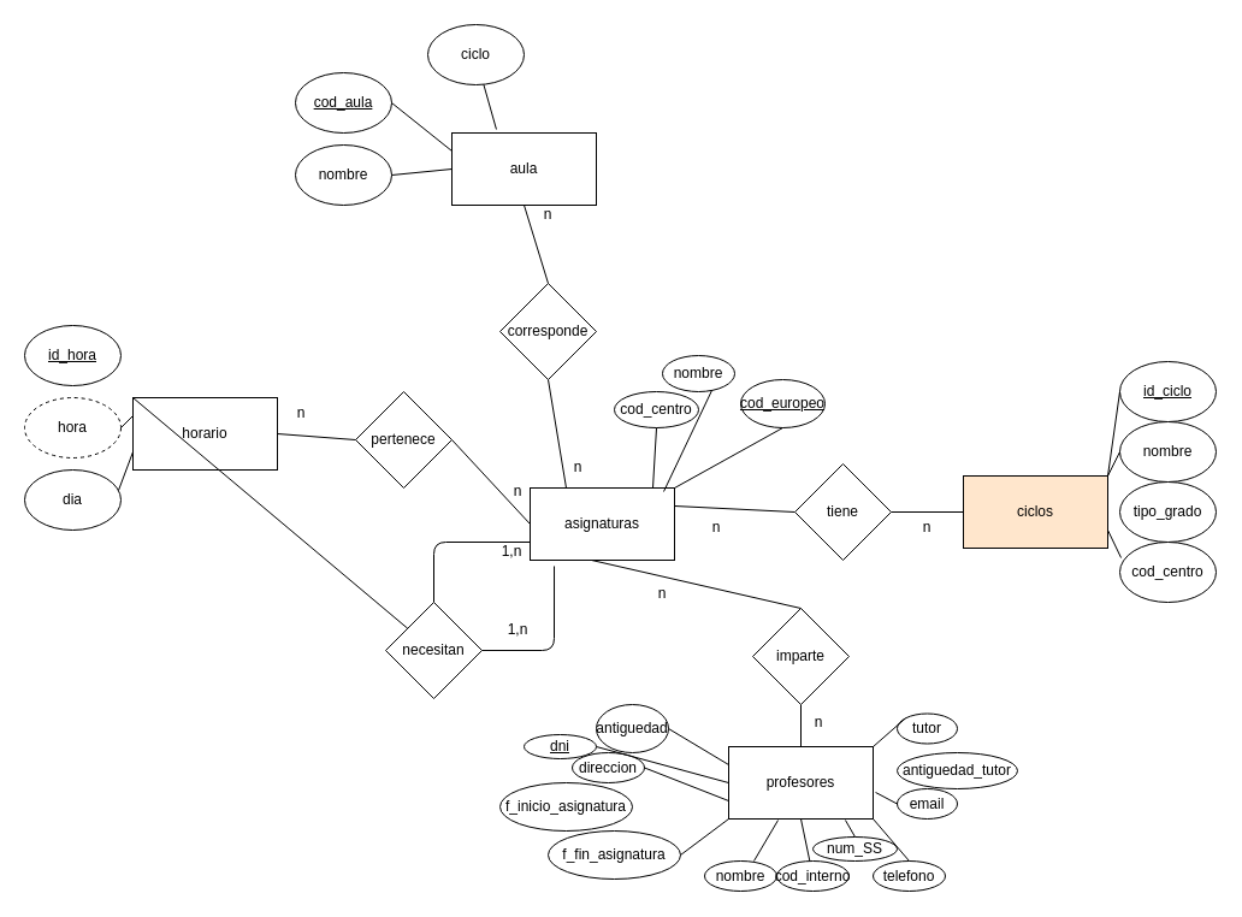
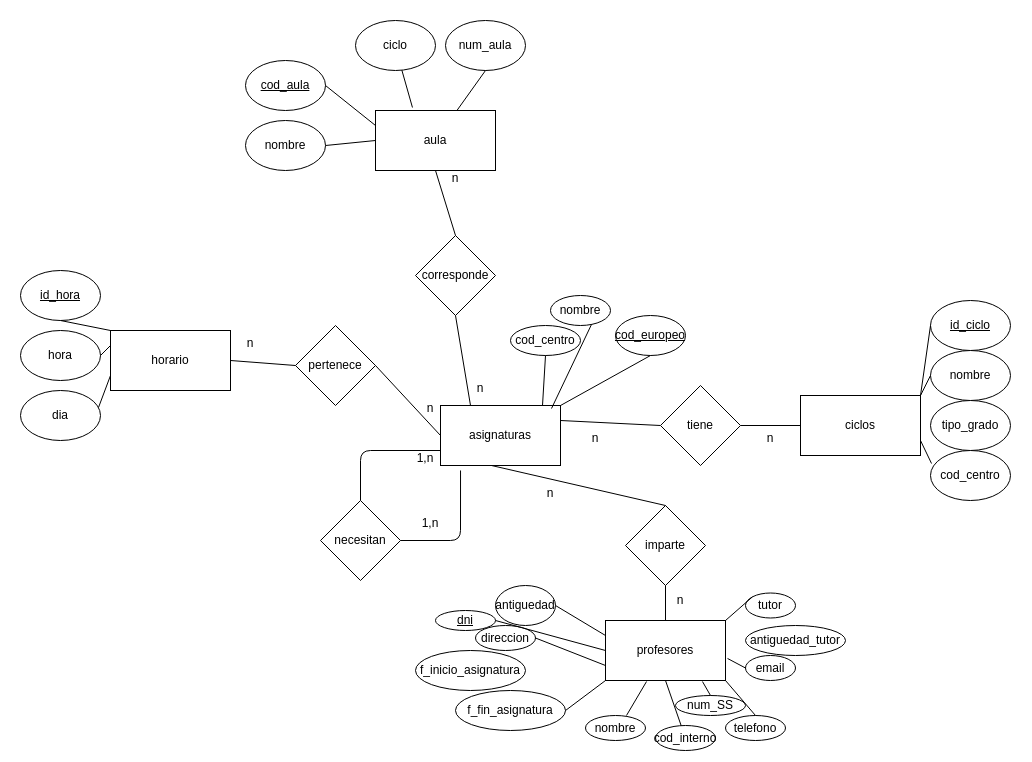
  <mxCell id="0" />
  <mxCell id="1" parent="0" />
  <mxCell id="2" value="asignaturas" style="rounded=0;whiteSpace=wrap;html=1;" vertex="1" parent="1"><mxGeometry x="440" y="405" width="120" height="60" as="geometry" /></mxCell>
  <mxCell id="3" value="nombre" style="ellipse;whiteSpace=wrap;html=1;" vertex="1" parent="1"><mxGeometry x="550" y="295" width="60" height="30" as="geometry" /></mxCell>
  <mxCell id="4" value="cod_centro" style="ellipse;whiteSpace=wrap;html=1;" vertex="1" parent="1"><mxGeometry x="510" y="325" width="70" height="30" as="geometry" /></mxCell>
  <mxCell id="5" value="cod_europeo" style="ellipse;whiteSpace=wrap;html=1;fontStyle=4" vertex="1" parent="1"><mxGeometry x="615" y="315" width="70" height="40" as="geometry" /></mxCell>
- <mxCell id="6" value="&lt;div&gt;ciclos&lt;/div&gt;" style="rounded=0;whiteSpace=wrap;html=1;fillColor=#ffe6cc;" vertex="1" parent="1"><mxGeometry x="800" y="395" width="120" height="60" as="geometry" /></mxCell>
+ <mxCell id="6" value="&lt;div&gt;ciclos&lt;/div&gt;" style="rounded=0;whiteSpace=wrap;html=1;" vertex="1" parent="1"><mxGeometry x="800" y="395" width="120" height="60" as="geometry" /></mxCell>
  <mxCell id="7" value="nombre" style="ellipse;whiteSpace=wrap;html=1;" vertex="1" parent="1"><mxGeometry x="930" y="350" width="80" height="50" as="geometry" /></mxCell>
  <mxCell id="8" value="tipo_grado" style="ellipse;whiteSpace=wrap;html=1;" vertex="1" parent="1"><mxGeometry x="930" y="400" width="80" height="50" as="geometry" /></mxCell>
  <mxCell id="9" value="cod_centro" style="ellipse;whiteSpace=wrap;html=1;" vertex="1" parent="1"><mxGeometry x="930" y="450" width="80" height="50" as="geometry" /></mxCell>
  <mxCell id="10" value="horario" style="rounded=0;whiteSpace=wrap;html=1;" vertex="1" parent="1"><mxGeometry x="110" y="330" width="120" height="60" as="geometry" /></mxCell>
- <mxCell id="11" value="hora" style="ellipse;whiteSpace=wrap;html=1;dashed=1;" vertex="1" parent="1"><mxGeometry x="20" y="330" width="80" height="50" as="geometry" /></mxCell>
+ <mxCell id="11" value="hora" style="ellipse;whiteSpace=wrap;html=1;" vertex="1" parent="1"><mxGeometry x="20" y="330" width="80" height="50" as="geometry" /></mxCell>
  <mxCell id="12" value="dia" style="ellipse;whiteSpace=wrap;html=1;" vertex="1" parent="1"><mxGeometry x="20" y="390" width="80" height="50" as="geometry" /></mxCell>
  <mxCell id="13" value="aula" style="rounded=0;whiteSpace=wrap;html=1;" vertex="1" parent="1"><mxGeometry x="375" y="110" width="120" height="60" as="geometry" /></mxCell>
  <mxCell id="14" value="cod_aula" style="ellipse;whiteSpace=wrap;html=1;fontStyle=4" vertex="1" parent="1"><mxGeometry x="245" y="60" width="80" height="50" as="geometry" /></mxCell>
  <mxCell id="15" value="nombre" style="ellipse;whiteSpace=wrap;html=1;" vertex="1" parent="1"><mxGeometry x="245" y="120" width="80" height="50" as="geometry" /></mxCell>
+ <mxCell id="16" value="num_aula" style="ellipse;whiteSpace=wrap;html=1;" vertex="1" parent="1"><mxGeometry x="445" y="20" width="80" height="50" as="geometry" /></mxCell>
  <mxCell id="17" value="ciclo" style="ellipse;whiteSpace=wrap;html=1;" vertex="1" parent="1"><mxGeometry x="355" y="20" width="80" height="50" as="geometry" /></mxCell>
  <mxCell id="18" value="profesores" style="rounded=0;whiteSpace=wrap;html=1;" vertex="1" parent="1"><mxGeometry x="605" y="620" width="120" height="60" as="geometry" /></mxCell>
  <mxCell id="19" value="nombre" style="ellipse;whiteSpace=wrap;html=1;" vertex="1" parent="1"><mxGeometry x="585" y="715" width="60" height="25" as="geometry" /></mxCell>
  <mxCell id="20" value="direccion" style="ellipse;whiteSpace=wrap;html=1;" vertex="1" parent="1"><mxGeometry x="475" y="625" width="60" height="25" as="geometry" /></mxCell>
  <mxCell id="21" value="telefono" style="ellipse;whiteSpace=wrap;html=1;" vertex="1" parent="1"><mxGeometry x="725" y="715" width="60" height="25" as="geometry" /></mxCell>
  <mxCell id="22" value="email" style="ellipse;whiteSpace=wrap;html=1;" vertex="1" parent="1"><mxGeometry x="745" y="655" width="50" height="25" as="geometry" /></mxCell>
  <mxCell id="23" value="dni" style="ellipse;whiteSpace=wrap;html=1;fontStyle=4" vertex="1" parent="1"><mxGeometry x="435" y="610" width="60" height="20" as="geometry" /></mxCell>
  <mxCell id="24" value="num_SS" style="ellipse;whiteSpace=wrap;html=1;" vertex="1" parent="1"><mxGeometry x="675" y="695" width="70" height="20" as="geometry" /></mxCell>
- <mxCell id="25" value="cod_interno" style="ellipse;whiteSpace=wrap;html=1;" vertex="1" parent="1"><mxGeometry x="645" y="715" width="60" height="25" as="geometry" /></mxCell>
+ <mxCell id="25" value="cod_interno" style="ellipse;whiteSpace=wrap;html=1;" vertex="1" parent="1"><mxGeometry x="655" y="725" width="60" height="25" as="geometry" /></mxCell>
  <mxCell id="26" value="antiguedad" style="ellipse;whiteSpace=wrap;html=1;" vertex="1" parent="1"><mxGeometry x="495" y="585" width="60" height="40" as="geometry" /></mxCell>
  <mxCell id="27" value="tutor" style="ellipse;whiteSpace=wrap;html=1;" vertex="1" parent="1"><mxGeometry x="745" y="592.5" width="50" height="25" as="geometry" /></mxCell>
  <mxCell id="28" value="&lt;div&gt;antiguedad_tutor&lt;/div&gt;" style="ellipse;whiteSpace=wrap;html=1;" vertex="1" parent="1"><mxGeometry x="745" y="625" width="100" height="30" as="geometry" /></mxCell>
  <mxCell id="29" value="imparte" style="rhombus;whiteSpace=wrap;html=1;rotation=0;" vertex="1" parent="1"><mxGeometry x="625" y="505" width="80" height="80" as="geometry" /></mxCell>
  <mxCell id="30" value="" style="endArrow=none;html=1;entryX=0.5;entryY=1;entryDx=0;entryDy=0;exitX=0.5;exitY=0;exitDx=0;exitDy=0;" edge="1" parent="1" source="18" target="29"><mxGeometry width="50" height="50" relative="1" as="geometry"><mxPoint x="465" y="615" as="sourcePoint" /><mxPoint x="515" y="565" as="targetPoint" /></mxGeometry></mxCell>
  <mxCell id="31" value="" style="endArrow=none;html=1;entryX=0.5;entryY=0;entryDx=0;entryDy=0;exitX=0.425;exitY=1;exitDx=0;exitDy=0;exitPerimeter=0;" edge="1" parent="1" source="2" target="29"><mxGeometry width="50" height="50" relative="1" as="geometry"><mxPoint x="240" y="640" as="sourcePoint" /><mxPoint x="290" y="590" as="targetPoint" /></mxGeometry></mxCell>
  <mxCell id="32" value="" style="endArrow=none;html=1;entryX=1;entryY=0.5;entryDx=0;entryDy=0;exitX=0;exitY=0.25;exitDx=0;exitDy=0;" edge="1" parent="1" source="18" target="26"><mxGeometry width="50" height="50" relative="1" as="geometry"><mxPoint x="425" y="625" as="sourcePoint" /><mxPoint x="475" y="575" as="targetPoint" /></mxGeometry></mxCell>
  <mxCell id="33" value="" style="endArrow=none;html=1;entryX=1;entryY=0.5;entryDx=0;entryDy=0;exitX=0;exitY=0.5;exitDx=0;exitDy=0;" edge="1" parent="1" source="18" target="23"><mxGeometry width="50" height="50" relative="1" as="geometry"><mxPoint x="435" y="635" as="sourcePoint" /><mxPoint x="485" y="585" as="targetPoint" /></mxGeometry></mxCell>
  <mxCell id="34" value="" style="endArrow=none;html=1;entryX=1;entryY=0.5;entryDx=0;entryDy=0;exitX=0;exitY=0.75;exitDx=0;exitDy=0;" edge="1" parent="1" source="18" target="20"><mxGeometry width="50" height="50" relative="1" as="geometry"><mxPoint x="445" y="645" as="sourcePoint" /><mxPoint x="495" y="595" as="targetPoint" /></mxGeometry></mxCell>
  <mxCell id="35" value="" style="endArrow=none;html=1;entryX=0.683;entryY=0;entryDx=0;entryDy=0;entryPerimeter=0;exitX=0.342;exitY=1.017;exitDx=0;exitDy=0;exitPerimeter=0;" edge="1" parent="1" source="18" target="19"><mxGeometry width="50" height="50" relative="1" as="geometry"><mxPoint x="455" y="655" as="sourcePoint" /><mxPoint x="505" y="605" as="targetPoint" /></mxGeometry></mxCell>
  <mxCell id="36" value="" style="endArrow=none;html=1;exitX=0.5;exitY=1;exitDx=0;exitDy=0;" edge="1" parent="1" source="18" target="25"><mxGeometry width="50" height="50" relative="1" as="geometry"><mxPoint x="465" y="665" as="sourcePoint" /><mxPoint x="515" y="615" as="targetPoint" /></mxGeometry></mxCell>
  <mxCell id="37" value="" style="endArrow=none;html=1;entryX=0.5;entryY=0;entryDx=0;entryDy=0;exitX=0.808;exitY=1.017;exitDx=0;exitDy=0;exitPerimeter=0;" edge="1" parent="1" source="18" target="24"><mxGeometry width="50" height="50" relative="1" as="geometry"><mxPoint x="475" y="675" as="sourcePoint" /><mxPoint x="525" y="625" as="targetPoint" /></mxGeometry></mxCell>
  <mxCell id="38" value="" style="endArrow=none;html=1;entryX=0.5;entryY=0;entryDx=0;entryDy=0;exitX=1;exitY=1;exitDx=0;exitDy=0;" edge="1" parent="1" source="18" target="21"><mxGeometry width="50" height="50" relative="1" as="geometry"><mxPoint x="485" y="685" as="sourcePoint" /><mxPoint x="535" y="635" as="targetPoint" /></mxGeometry></mxCell>
  <mxCell id="39" value="" style="endArrow=none;html=1;exitX=0;exitY=0;exitDx=0;exitDy=0;entryX=1;entryY=0;entryDx=0;entryDy=0;" edge="1" parent="1" source="27" target="18"><mxGeometry width="50" height="50" relative="1" as="geometry"><mxPoint x="495" y="695" as="sourcePoint" /><mxPoint x="545" y="645" as="targetPoint" /></mxGeometry></mxCell>
  <mxCell id="40" value="" style="endArrow=none;html=1;entryX=0;entryY=0.5;entryDx=0;entryDy=0;exitX=1.017;exitY=0.633;exitDx=0;exitDy=0;exitPerimeter=0;" edge="1" parent="1" source="18" target="22"><mxGeometry width="50" height="50" relative="1" as="geometry"><mxPoint x="515" y="715" as="sourcePoint" /><mxPoint x="565" y="665" as="targetPoint" /></mxGeometry></mxCell>
  <mxCell id="41" value="f_inicio_asignatura" style="ellipse;whiteSpace=wrap;html=1;" vertex="1" parent="1"><mxGeometry x="415" y="650" width="110" height="40" as="geometry" /></mxCell>
  <mxCell id="42" value="f_fin_asignatura" style="ellipse;whiteSpace=wrap;html=1;" vertex="1" parent="1"><mxGeometry x="455" y="690" width="110" height="40" as="geometry" /></mxCell>
  <mxCell id="43" value="" style="endArrow=none;html=1;entryX=1;entryY=0.5;entryDx=0;entryDy=0;exitX=0;exitY=1;exitDx=0;exitDy=0;" edge="1" parent="1" source="18" target="42"><mxGeometry width="50" height="50" relative="1" as="geometry"><mxPoint x="695" y="595" as="sourcePoint" /><mxPoint x="745" y="545" as="targetPoint" /></mxGeometry></mxCell>
  <mxCell id="44" value="pertenece" style="rhombus;whiteSpace=wrap;html=1;" vertex="1" parent="1"><mxGeometry x="295" y="325" width="80" height="80" as="geometry" /></mxCell>
  <mxCell id="45" value="corresponde" style="rhombus;whiteSpace=wrap;html=1;" vertex="1" parent="1"><mxGeometry x="415" y="235" width="80" height="80" as="geometry" /></mxCell>
  <mxCell id="46" value="" style="endArrow=none;html=1;entryX=0.5;entryY=1;entryDx=0;entryDy=0;exitX=0.85;exitY=0;exitDx=0;exitDy=0;exitPerimeter=0;" edge="1" parent="1" source="2" target="4"><mxGeometry width="50" height="50" relative="1" as="geometry"><mxPoint x="460" y="400" as="sourcePoint" /><mxPoint x="510" y="350" as="targetPoint" /></mxGeometry></mxCell>
  <mxCell id="47" value="" style="endArrow=none;html=1;entryX=0.683;entryY=0.967;entryDx=0;entryDy=0;entryPerimeter=0;exitX=0.925;exitY=0.05;exitDx=0;exitDy=0;exitPerimeter=0;" edge="1" parent="1" source="2" target="3"><mxGeometry width="50" height="50" relative="1" as="geometry"><mxPoint x="460" y="400" as="sourcePoint" /><mxPoint x="510" y="350" as="targetPoint" /></mxGeometry></mxCell>
  <mxCell id="48" value="" style="endArrow=none;html=1;entryX=0.5;entryY=1;entryDx=0;entryDy=0;exitX=1;exitY=0;exitDx=0;exitDy=0;" edge="1" parent="1" source="2" target="5"><mxGeometry width="50" height="50" relative="1" as="geometry"><mxPoint x="470" y="410" as="sourcePoint" /><mxPoint x="520" y="360" as="targetPoint" /></mxGeometry></mxCell>
  <mxCell id="49" value="" style="endArrow=none;html=1;exitX=1;exitY=0.5;exitDx=0;exitDy=0;entryX=0;entryY=0.5;entryDx=0;entryDy=0;" edge="1" parent="1" source="44" target="2"><mxGeometry width="50" height="50" relative="1" as="geometry"><mxPoint x="480" y="420" as="sourcePoint" /><mxPoint x="530" y="370" as="targetPoint" /></mxGeometry></mxCell>
  <mxCell id="50" value="" style="endArrow=none;html=1;entryX=1;entryY=0.5;entryDx=0;entryDy=0;exitX=0;exitY=0.5;exitDx=0;exitDy=0;" edge="1" parent="1" source="44" target="10"><mxGeometry width="50" height="50" relative="1" as="geometry"><mxPoint x="490" y="365" as="sourcePoint" /><mxPoint x="540" y="315" as="targetPoint" /></mxGeometry></mxCell>
  <mxCell id="51" value="" style="endArrow=none;html=1;entryX=0;entryY=0.5;entryDx=0;entryDy=0;exitX=1;exitY=0.25;exitDx=0;exitDy=0;" edge="1" parent="1" source="2" target="72"><mxGeometry width="50" height="50" relative="1" as="geometry"><mxPoint x="645.68" y="437.66" as="sourcePoint" /><mxPoint x="550" y="390" as="targetPoint" /></mxGeometry></mxCell>
  <mxCell id="52" value="" style="endArrow=none;html=1;entryX=0;entryY=0.5;entryDx=0;entryDy=0;" edge="1" parent="1" source="72" target="6"><mxGeometry width="50" height="50" relative="1" as="geometry"><mxPoint x="670" y="425" as="sourcePoint" /><mxPoint x="560" y="400" as="targetPoint" /></mxGeometry></mxCell>
  <mxCell id="53" value="" style="endArrow=none;html=1;entryX=0.5;entryY=1;entryDx=0;entryDy=0;exitX=0.25;exitY=0;exitDx=0;exitDy=0;" edge="1" parent="1" source="2" target="45"><mxGeometry width="50" height="50" relative="1" as="geometry"><mxPoint x="520" y="460" as="sourcePoint" /><mxPoint x="570" y="410" as="targetPoint" /></mxGeometry></mxCell>
  <mxCell id="54" value="" style="endArrow=none;html=1;entryX=0.5;entryY=1;entryDx=0;entryDy=0;exitX=0.5;exitY=0;exitDx=0;exitDy=0;" edge="1" parent="1" source="45" target="13"><mxGeometry width="50" height="50" relative="1" as="geometry"><mxPoint x="585" y="450" as="sourcePoint" /><mxPoint x="635" y="400" as="targetPoint" /></mxGeometry></mxCell>
  <mxCell id="55" value="" style="endArrow=none;html=1;entryX=1;entryY=0.5;entryDx=0;entryDy=0;exitX=0;exitY=0.25;exitDx=0;exitDy=0;" edge="1" parent="1" source="10" target="11"><mxGeometry width="50" height="50" relative="1" as="geometry"><mxPoint x="540" y="405" as="sourcePoint" /><mxPoint x="590" y="355" as="targetPoint" /></mxGeometry></mxCell>
  <mxCell id="56" value="" style="endArrow=none;html=1;entryX=0.975;entryY=0.34;entryDx=0;entryDy=0;entryPerimeter=0;exitX=0;exitY=0.75;exitDx=0;exitDy=0;" edge="1" parent="1" source="10" target="12"><mxGeometry width="50" height="50" relative="1" as="geometry"><mxPoint x="550" y="415" as="sourcePoint" /><mxPoint x="600" y="365" as="targetPoint" /></mxGeometry></mxCell>
  <mxCell id="57" value="" style="endArrow=none;html=1;entryX=0;entryY=0.5;entryDx=0;entryDy=0;exitX=1;exitY=0;exitDx=0;exitDy=0;" edge="1" parent="1" source="6" target="7"><mxGeometry width="50" height="50" relative="1" as="geometry"><mxPoint x="660" y="500" as="sourcePoint" /><mxPoint x="710" y="450" as="targetPoint" /></mxGeometry></mxCell>
  <mxCell id="58" value="" style="endArrow=none;html=1;entryX=0.013;entryY=0.26;entryDx=0;entryDy=0;entryPerimeter=0;exitX=1;exitY=0.75;exitDx=0;exitDy=0;" edge="1" parent="1" source="6" target="9"><mxGeometry width="50" height="50" relative="1" as="geometry"><mxPoint x="680" y="520" as="sourcePoint" /><mxPoint x="730" y="470" as="targetPoint" /></mxGeometry></mxCell>
  <mxCell id="59" value="" style="endArrow=none;html=1;entryX=1;entryY=0.5;entryDx=0;entryDy=0;exitX=0;exitY=0.25;exitDx=0;exitDy=0;" edge="1" parent="1" source="13" target="14"><mxGeometry width="50" height="50" relative="1" as="geometry"><mxPoint x="565" y="150" as="sourcePoint" /><mxPoint x="615" y="100" as="targetPoint" /></mxGeometry></mxCell>
  <mxCell id="60" value="" style="endArrow=none;html=1;entryX=1;entryY=0.5;entryDx=0;entryDy=0;exitX=0;exitY=0.5;exitDx=0;exitDy=0;" edge="1" parent="1" source="13" target="15"><mxGeometry width="50" height="50" relative="1" as="geometry"><mxPoint x="565" y="150" as="sourcePoint" /><mxPoint x="615" y="100" as="targetPoint" /></mxGeometry></mxCell>
+ <mxCell id="61" value="" style="endArrow=none;html=1;entryX=0.5;entryY=1;entryDx=0;entryDy=0;" edge="1" parent="1" source="13" target="16"><mxGeometry width="50" height="50" relative="1" as="geometry"><mxPoint x="575" y="160" as="sourcePoint" /><mxPoint x="625" y="110" as="targetPoint" /></mxGeometry></mxCell>
  <mxCell id="62" value="" style="endArrow=none;html=1;exitX=0.308;exitY=-0.05;exitDx=0;exitDy=0;exitPerimeter=0;" edge="1" parent="1" source="13" target="17"><mxGeometry width="50" height="50" relative="1" as="geometry"><mxPoint x="585" y="170" as="sourcePoint" /><mxPoint x="635" y="120" as="targetPoint" /></mxGeometry></mxCell>
  <mxCell id="63" value="id_hora" style="ellipse;whiteSpace=wrap;html=1;fontStyle=4" vertex="1" parent="1"><mxGeometry x="20" y="270" width="80" height="50" as="geometry" /></mxCell>
- <mxCell id="64" value="" style="endArrow=none;html=1;exitX=0;exitY=0;exitDx=0;exitDy=0;" edge="1" parent="1" source="10" target="67"><mxGeometry width="50" height="50" relative="1" as="geometry"><mxPoint x="120" y="325" as="sourcePoint" /><mxPoint x="170" y="275" as="targetPoint" /></mxGeometry></mxCell>
+ <mxCell id="64" value="" style="endArrow=none;html=1;entryX=0.5;entryY=1;entryDx=0;entryDy=0;exitX=0;exitY=0;exitDx=0;exitDy=0;" edge="1" parent="1" source="10" target="63"><mxGeometry width="50" height="50" relative="1" as="geometry"><mxPoint x="120" y="325" as="sourcePoint" /><mxPoint x="170" y="275" as="targetPoint" /></mxGeometry></mxCell>
  <mxCell id="65" value="id_ciclo" style="ellipse;whiteSpace=wrap;html=1;fontStyle=4" vertex="1" parent="1"><mxGeometry x="930" y="300" width="80" height="50" as="geometry" /></mxCell>
  <mxCell id="66" value="" style="endArrow=none;html=1;entryX=0;entryY=0.5;entryDx=0;entryDy=0;exitX=1;exitY=0;exitDx=0;exitDy=0;" edge="1" parent="1" source="6" target="65"><mxGeometry width="50" height="50" relative="1" as="geometry"><mxPoint x="840" y="330" as="sourcePoint" /><mxPoint x="890" y="280" as="targetPoint" /></mxGeometry></mxCell>
  <mxCell id="67" value="necesitan" style="rhombus;whiteSpace=wrap;html=1;" vertex="1" parent="1"><mxGeometry x="320" y="500" width="80" height="80" as="geometry" /></mxCell>
  <mxCell id="68" value="" style="endArrow=none;html=1;entryX=0;entryY=0.75;entryDx=0;entryDy=0;exitX=0.5;exitY=0;exitDx=0;exitDy=0;" edge="1" parent="1" source="67" target="2"><mxGeometry width="50" height="50" relative="1" as="geometry"><mxPoint x="260" y="510" as="sourcePoint" /><mxPoint x="310" y="460" as="targetPoint" /><Array as="points"><mxPoint x="360" y="450" /></Array></mxGeometry></mxCell>
  <mxCell id="69" value="" style="endArrow=none;html=1;entryX=1;entryY=0.5;entryDx=0;entryDy=0;exitX=0.167;exitY=1.083;exitDx=0;exitDy=0;exitPerimeter=0;" edge="1" parent="1" source="2" target="67"><mxGeometry width="50" height="50" relative="1" as="geometry"><mxPoint x="260" y="510" as="sourcePoint" /><mxPoint x="310" y="460" as="targetPoint" /><Array as="points"><mxPoint x="460" y="540" /></Array></mxGeometry></mxCell>
  <mxCell id="70" value="n" style="text;html=1;strokeColor=none;fillColor=none;align=center;verticalAlign=middle;whiteSpace=wrap;rounded=0;" vertex="1" parent="1"><mxGeometry x="660" y="590" width="40" height="20" as="geometry" /></mxCell>
  <mxCell id="71" value="n" style="text;html=1;strokeColor=none;fillColor=none;align=center;verticalAlign=middle;whiteSpace=wrap;rounded=0;" vertex="1" parent="1"><mxGeometry x="520" y="475" width="60" height="35" as="geometry" /></mxCell>
  <mxCell id="72" value="tiene" style="rhombus;whiteSpace=wrap;html=1;" vertex="1" parent="1"><mxGeometry x="660" y="385" width="80" height="80" as="geometry" /></mxCell>
  <mxCell id="73" value="n" style="text;html=1;strokeColor=none;fillColor=none;align=center;verticalAlign=middle;whiteSpace=wrap;rounded=0;" vertex="1" parent="1"><mxGeometry x="565" y="420" width="60" height="35" as="geometry" /></mxCell>
  <mxCell id="74" value="n" style="text;html=1;strokeColor=none;fillColor=none;align=center;verticalAlign=middle;whiteSpace=wrap;rounded=0;" vertex="1" parent="1"><mxGeometry x="740" y="420" width="60" height="35" as="geometry" /></mxCell>
  <mxCell id="75" value="1,n" style="text;html=1;strokeColor=none;fillColor=none;align=center;verticalAlign=middle;whiteSpace=wrap;rounded=0;" vertex="1" parent="1"><mxGeometry x="395" y="440" width="60" height="35" as="geometry" /></mxCell>
  <mxCell id="76" value="1,n" style="text;html=1;strokeColor=none;fillColor=none;align=center;verticalAlign=middle;whiteSpace=wrap;rounded=0;" vertex="1" parent="1"><mxGeometry x="400" y="505" width="60" height="35" as="geometry" /></mxCell>
  <mxCell id="77" value="&lt;div&gt;n&lt;/div&gt;" style="text;html=1;strokeColor=none;fillColor=none;align=center;verticalAlign=middle;whiteSpace=wrap;rounded=0;" vertex="1" parent="1"><mxGeometry x="220" y="325" width="60" height="35" as="geometry" /></mxCell>
  <mxCell id="78" value="&lt;div&gt;n&lt;/div&gt;" style="text;html=1;strokeColor=none;fillColor=none;align=center;verticalAlign=middle;whiteSpace=wrap;rounded=0;" vertex="1" parent="1"><mxGeometry x="400" y="390" width="60" height="35" as="geometry" /></mxCell>
  <mxCell id="79" value="&lt;div&gt;n&lt;/div&gt;" style="text;html=1;strokeColor=none;fillColor=none;align=center;verticalAlign=middle;whiteSpace=wrap;rounded=0;" vertex="1" parent="1"><mxGeometry x="425" y="160" width="60" height="35" as="geometry" /></mxCell>
  <mxCell id="80" value="n" style="text;html=1;strokeColor=none;fillColor=none;align=center;verticalAlign=middle;whiteSpace=wrap;rounded=0;" vertex="1" parent="1"><mxGeometry x="450" y="370" width="60" height="35" as="geometry" /></mxCell>
